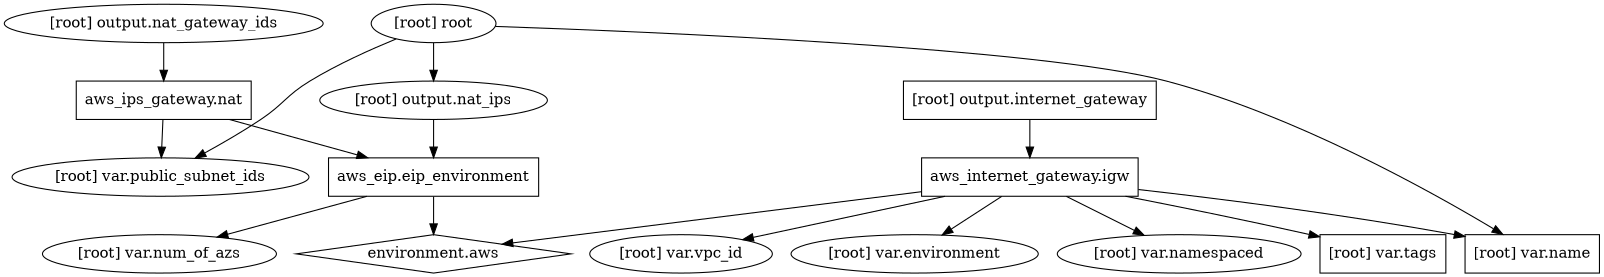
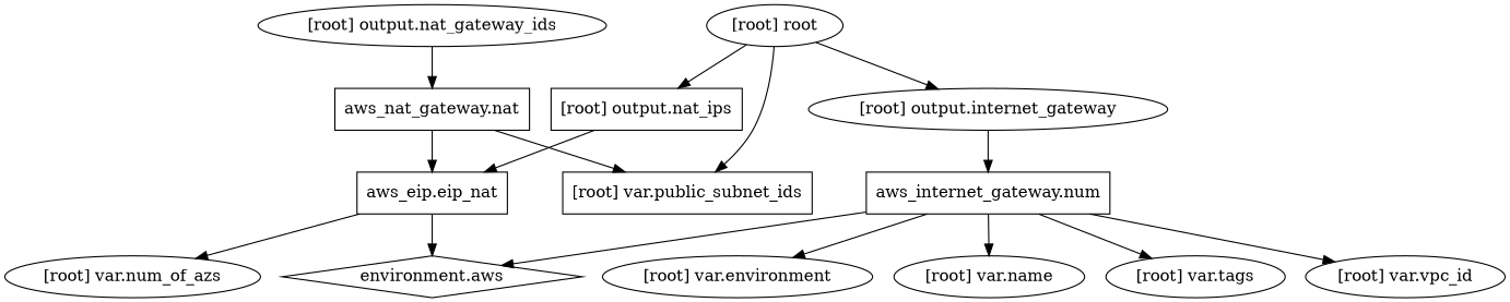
  digraph {
    compound=true
    newrank=true
-   n1 [label="aws_eip.eip_environment" shape=box]
+   n1 [label="aws_eip.eip_nat" shape=box]
    n2 [label="environment.aws" shape=diamond]
    "[root] var.num_of_azs"
-   n4 [label="aws_internet_gateway.igw" shape=box]
+   n4 [label="aws_internet_gateway.num" shape=box]
    "[root] var.environment"
-   "[root] var.name" [shape=box]
-   "[root] var.namespaced"
-   "[root] var.tags" [shape=box]
+   "[root] var.name"
+   "[root] var.tags"
    "[root] var.vpc_id"
-   n10 [label="aws_ips_gateway.nat" shape=box]
-   "[root] var.public_subnet_ids"
-   "[root] output.internet_gateway" [shape=box]
+   n10 [label="aws_nat_gateway.nat" shape=box]
+   "[root] var.public_subnet_ids" [shape=box]
+   "[root] output.internet_gateway"
    "[root] output.nat_gateway_ids"
-   "[root] output.nat_ips"
+   "[root] output.nat_ips" [shape=box]
    "[root] root"
    subgraph sub_1 {
      n1
      n2
      "[root] var.num_of_azs"
      n4
      "[root] var.environment"
      "[root] var.name"
-     "[root] var.namespaced"
      "[root] var.tags"
      "[root] var.vpc_id"
      n10
      "[root] var.public_subnet_ids"
      "[root] output.internet_gateway"
      "[root] output.nat_gateway_ids"
      "[root] output.nat_ips"
      "[root] root"
    }
    n1 -> n2
    n1 -> "[root] var.num_of_azs"
    n4 -> n2
    n4 -> "[root] var.environment"
    n4 -> "[root] var.name"
-   n4 -> "[root] var.namespaced"
    n4 -> "[root] var.tags"
    n4 -> "[root] var.vpc_id"
    n10 -> n1
    n10 -> "[root] var.public_subnet_ids"
    "[root] output.internet_gateway" -> n4
    "[root] output.nat_gateway_ids" -> n10
    "[root] output.nat_ips" -> n1
    "[root] root" -> "[root] var.public_subnet_ids"
-   "[root] root" -> "[root] var.name"
+   "[root] root" -> "[root] output.internet_gateway"
    "[root] root" -> "[root] output.nat_ips"
  }
